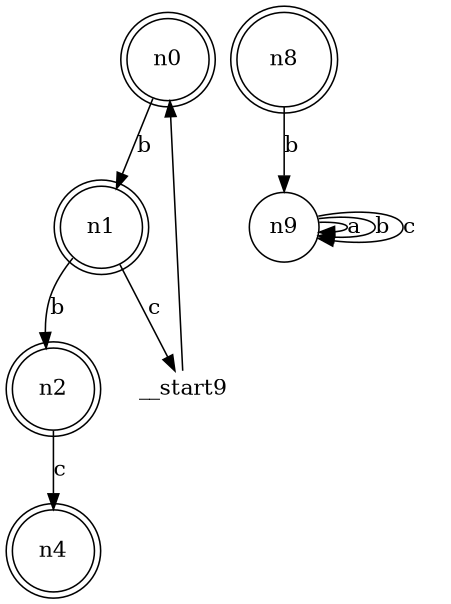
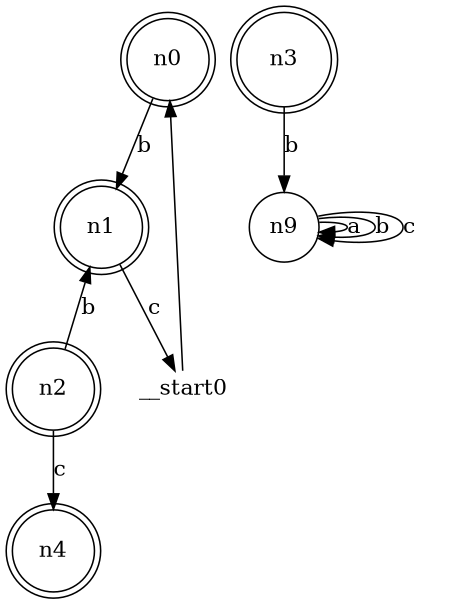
  digraph {
    node [shape=doublecircle]
    n1 [label=n0]
    n2 [label=n1]
    n3 [label=n2]
-   __start0 [height=0 shape=none width=0 label=__start9]
+   __start0 [height=0 shape=none width=0]
    n5 [label=n4]
-   n6 [label=n8]
+   n6 [label=n3]
    n7 [label=n9 shape=circle]
    n1 -> n2 [label=b]
-   n2 -> n3 [label=b]
+   n3 -> n2 [label=b]
    n2 -> __start0 [label=c]
    n3 -> n5 [label=c]
    __start0 -> n1
    n6 -> n7 [label=b]
    n7 -> n7 [label=a]
    n7 -> n7 [label=b]
    n7 -> n7 [label=c]
  }
